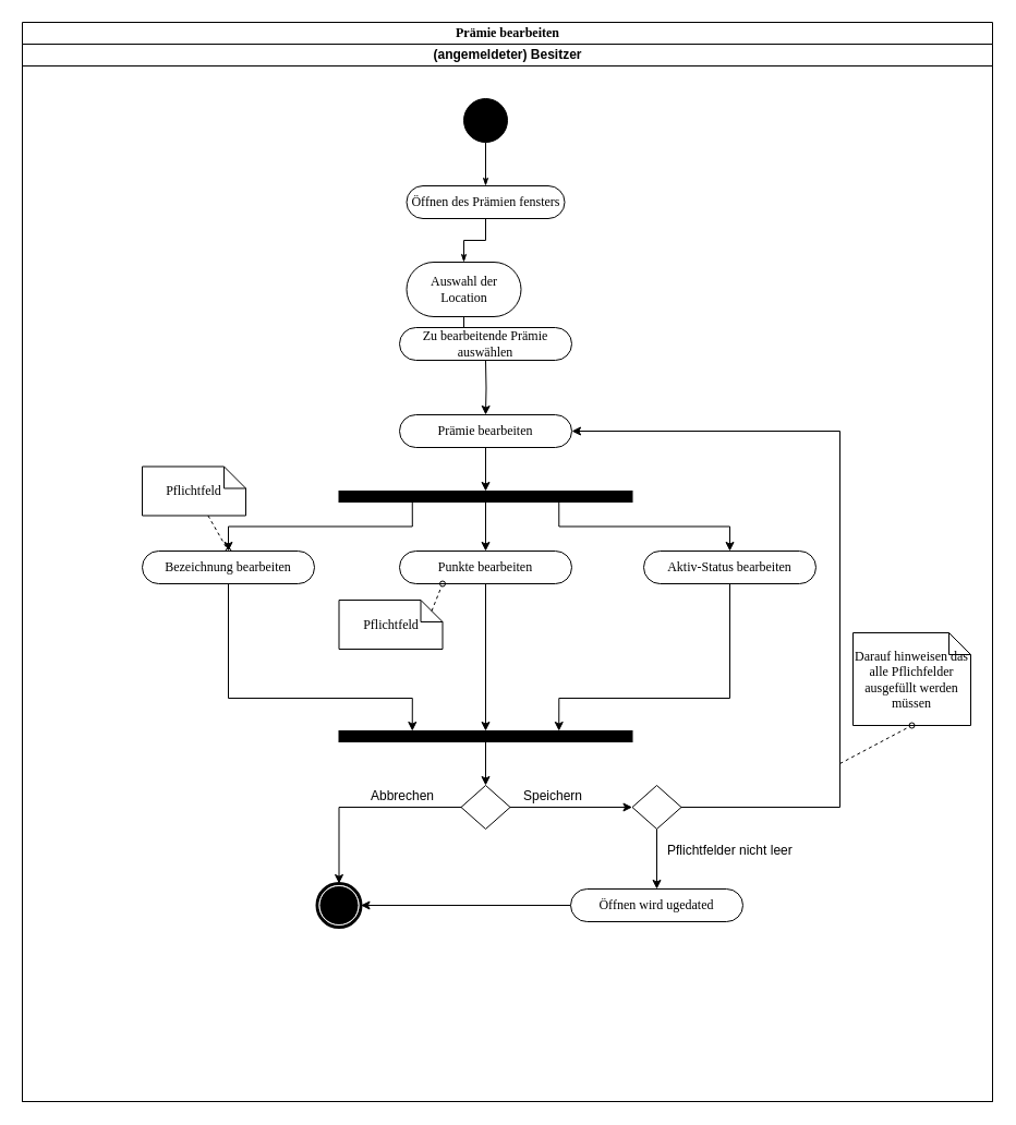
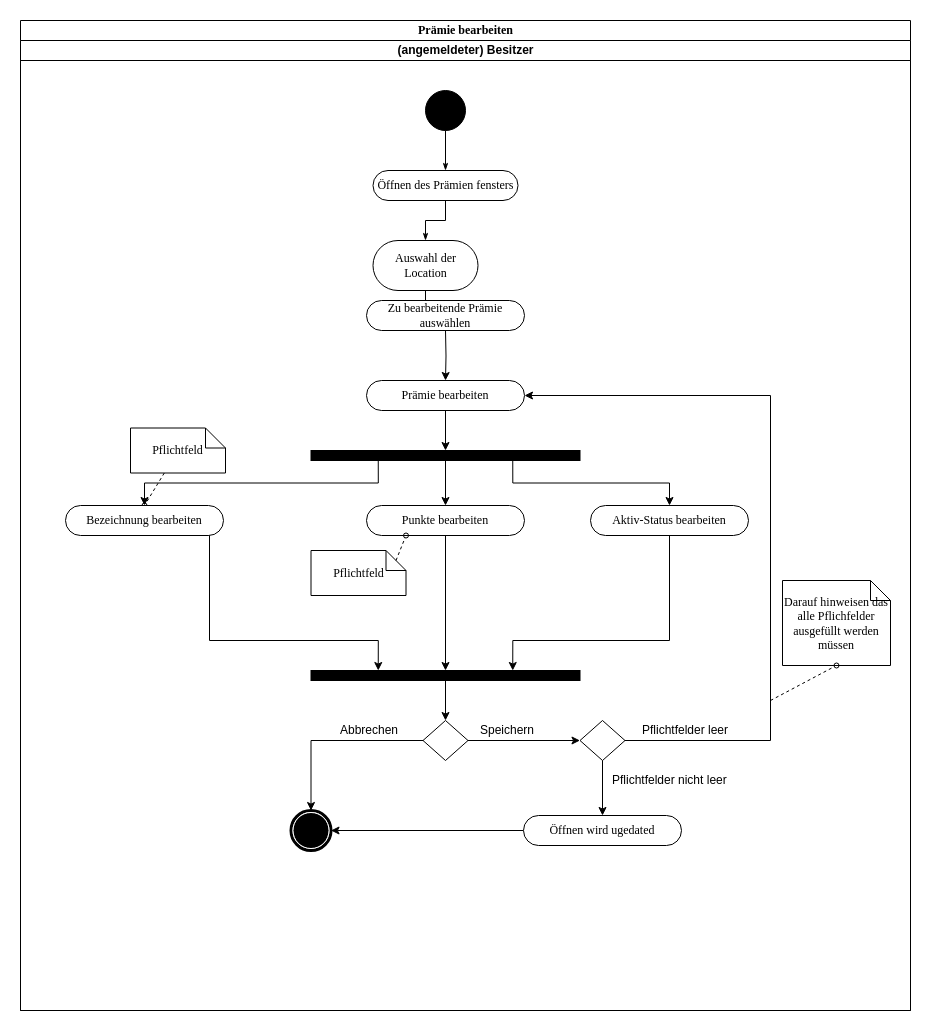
  <mxCell id="0" />
  <mxCell id="1" parent="0" />
  <mxCell id="2" value="Prämie bearbeiten" style="swimlane;html=1;childLayout=stackLayout;startSize=20;rounded=0;shadow=0;comic=0;labelBackgroundColor=none;strokeColor=#000000;strokeWidth=1;fillColor=#ffffff;fontFamily=Verdana;fontSize=12;fontColor=#000000;align=center;" parent="1" vertex="1"><mxGeometry x="20" y="20" width="890" height="990" as="geometry"><mxRectangle x="40" y="20" width="50" height="40" as="alternateBounds" /></mxGeometry></mxCell>
  <mxCell id="3" value="(angemeldeter) Besitzer" style="swimlane;html=1;startSize=20;" parent="2" vertex="1"><mxGeometry y="20" width="890" height="970" as="geometry" /></mxCell>
  <mxCell id="4" style="edgeStyle=orthogonalEdgeStyle;rounded=0;html=1;labelBackgroundColor=none;startArrow=none;startFill=0;startSize=5;endArrow=classicThin;endFill=1;endSize=5;jettySize=auto;orthogonalLoop=1;strokeColor=#000000;strokeWidth=1;fontFamily=Verdana;fontSize=12;fontColor=#000000;" parent="3" source="5" target="6" edge="1"><mxGeometry relative="1" as="geometry" /></mxCell>
  <mxCell id="5" value="" style="ellipse;whiteSpace=wrap;html=1;rounded=0;shadow=0;comic=0;labelBackgroundColor=none;strokeColor=#000000;strokeWidth=1;fillColor=#000000;fontFamily=Verdana;fontSize=12;fontColor=#000000;align=center;" parent="3" vertex="1"><mxGeometry x="405" y="50" width="40" height="40" as="geometry" /></mxCell>
  <mxCell id="6" value="Öffnen des Prämien fensters" style="rounded=1;whiteSpace=wrap;html=1;shadow=0;comic=0;labelBackgroundColor=none;strokeColor=#000000;strokeWidth=1;fillColor=#ffffff;fontFamily=Verdana;fontSize=12;fontColor=#000000;align=center;arcSize=50;" parent="3" vertex="1"><mxGeometry x="352.5" y="130" width="145" height="30" as="geometry" /></mxCell>
  <mxCell id="7" value="" style="shape=mxgraph.bpmn.shape;html=1;verticalLabelPosition=bottom;labelBackgroundColor=#ffffff;verticalAlign=top;perimeter=ellipsePerimeter;outline=end;symbol=terminate;rounded=0;shadow=0;comic=0;strokeColor=#000000;strokeWidth=1;fillColor=#ffffff;fontFamily=Verdana;fontSize=12;fontColor=#000000;align=center;" parent="3" vertex="1"><mxGeometry x="270.5" y="770" width="40" height="40" as="geometry" /></mxCell>
  <mxCell id="8" style="edgeStyle=none;rounded=0;html=1;dashed=1;labelBackgroundColor=none;startArrow=none;startFill=0;startSize=5;endArrow=oval;endFill=0;endSize=5;jettySize=auto;orthogonalLoop=1;strokeColor=#000000;strokeWidth=1;fontFamily=Verdana;fontSize=12;fontColor=#000000;entryX=0.5;entryY=0;entryDx=0;entryDy=0;" parent="3" source="9" target="17" edge="1"><mxGeometry relative="1" as="geometry"><mxPoint x="425.1" y="780" as="targetPoint" /></mxGeometry></mxCell>
  <mxCell id="9" value="Pflichtfeld" style="shape=note;whiteSpace=wrap;html=1;rounded=0;shadow=0;comic=0;labelBackgroundColor=none;strokeColor=#000000;strokeWidth=1;fillColor=#ffffff;fontFamily=Verdana;fontSize=12;fontColor=#000000;align=center;size=20;" parent="3" vertex="1"><mxGeometry x="110" y="387.5" width="95" height="45" as="geometry" /></mxCell>
  <mxCell id="10" style="edgeStyle=orthogonalEdgeStyle;rounded=0;orthogonalLoop=1;jettySize=auto;html=1;entryX=0.5;entryY=0;entryDx=0;entryDy=0;" edge="1" parent="3" source="11" target="13"><mxGeometry relative="1" as="geometry" /></mxCell>
  <mxCell id="11" value="Auswahl der Location" style="rounded=1;whiteSpace=wrap;html=1;shadow=0;comic=0;labelBackgroundColor=none;strokeColor=#000000;strokeWidth=1;fillColor=#ffffff;fontFamily=Verdana;fontSize=12;fontColor=#000000;align=center;arcSize=50;" vertex="1" parent="3"><mxGeometry x="352.5" y="200" width="105" height="50" as="geometry" /></mxCell>
  <mxCell id="12" style="edgeStyle=orthogonalEdgeStyle;rounded=0;html=1;labelBackgroundColor=none;startArrow=none;startFill=0;startSize=5;endArrow=classicThin;endFill=1;endSize=5;jettySize=auto;orthogonalLoop=1;strokeColor=#000000;strokeWidth=1;fontFamily=Verdana;fontSize=12;fontColor=#000000;exitX=0.5;exitY=1;exitDx=0;exitDy=0;entryX=0.5;entryY=0;entryDx=0;entryDy=0;" edge="1" parent="3" source="6" target="11"><mxGeometry relative="1" as="geometry"><mxPoint x="435" y="100" as="sourcePoint" /><mxPoint x="435" y="140" as="targetPoint" /></mxGeometry></mxCell>
  <mxCell id="13" value="Zu bearbeitende&amp;nbsp;Prämie auswählen" style="rounded=1;whiteSpace=wrap;html=1;shadow=0;comic=0;labelBackgroundColor=none;strokeColor=#000000;strokeWidth=1;fillColor=#ffffff;fontFamily=Verdana;fontSize=12;fontColor=#000000;align=center;arcSize=50;" vertex="1" parent="3"><mxGeometry x="346" y="260" width="158" height="30" as="geometry" /></mxCell>
  <mxCell id="14" value="" style="whiteSpace=wrap;html=1;rounded=0;shadow=0;comic=0;labelBackgroundColor=none;strokeColor=#000000;strokeWidth=1;fillColor=#000000;fontFamily=Verdana;fontSize=12;fontColor=#000000;align=center;rotation=0;" vertex="1" parent="3"><mxGeometry x="290.5" y="410" width="269" height="10" as="geometry" /></mxCell>
  <mxCell id="15" style="edgeStyle=orthogonalEdgeStyle;rounded=0;orthogonalLoop=1;jettySize=auto;html=1;exitX=0.5;exitY=1;exitDx=0;exitDy=0;entryX=0.5;entryY=0;entryDx=0;entryDy=0;" edge="1" parent="3" source="14" target="20"><mxGeometry relative="1" as="geometry"><mxPoint x="517" y="455" as="sourcePoint" /><mxPoint x="424" y="465" as="targetPoint" /></mxGeometry></mxCell>
  <mxCell id="16" style="edgeStyle=orthogonalEdgeStyle;rounded=0;orthogonalLoop=1;jettySize=auto;html=1;exitX=0.5;exitY=1;exitDx=0;exitDy=0;entryX=0.25;entryY=0;entryDx=0;entryDy=0;" edge="1" parent="3" source="17" target="27"><mxGeometry relative="1" as="geometry"><Array as="points"><mxPoint x="189" y="600" /><mxPoint x="358" y="600" /></Array></mxGeometry></mxCell>
- <mxCell id="17" value="Bezeichnung bearbeiten" style="rounded=1;whiteSpace=wrap;html=1;shadow=0;comic=0;labelBackgroundColor=none;strokeColor=#000000;strokeWidth=1;fillColor=#ffffff;fontFamily=Verdana;fontSize=12;fontColor=#000000;align=center;arcSize=50;" vertex="1" parent="3"><mxGeometry x="110" y="465" width="158" height="30" as="geometry" /></mxCell>
+ <mxCell id="17" value="Bezeichnung bearbeiten" style="rounded=1;whiteSpace=wrap;html=1;shadow=0;comic=0;labelBackgroundColor=none;strokeColor=#000000;strokeWidth=1;fillColor=#ffffff;fontFamily=Verdana;fontSize=12;fontColor=#000000;align=center;arcSize=50;" vertex="1" parent="3"><mxGeometry x="45" y="465" width="158" height="30" as="geometry" /></mxCell>
  <mxCell id="18" style="edgeStyle=orthogonalEdgeStyle;rounded=0;orthogonalLoop=1;jettySize=auto;html=1;exitX=0.25;exitY=1;exitDx=0;exitDy=0;entryX=0.5;entryY=0;entryDx=0;entryDy=0;" edge="1" parent="3" source="14" target="17"><mxGeometry relative="1" as="geometry"><mxPoint x="434" y="305" as="sourcePoint" /><mxPoint x="259" y="455" as="targetPoint" /></mxGeometry></mxCell>
  <mxCell id="19" style="edgeStyle=orthogonalEdgeStyle;rounded=0;orthogonalLoop=1;jettySize=auto;html=1;exitX=0.5;exitY=1;exitDx=0;exitDy=0;entryX=0.5;entryY=0;entryDx=0;entryDy=0;" edge="1" parent="3" source="20" target="27"><mxGeometry relative="1" as="geometry" /></mxCell>
  <mxCell id="20" value="Punkte bearbeiten" style="rounded=1;whiteSpace=wrap;html=1;shadow=0;comic=0;labelBackgroundColor=none;strokeColor=#000000;strokeWidth=1;fillColor=#ffffff;fontFamily=Verdana;fontSize=12;fontColor=#000000;align=center;arcSize=50;" vertex="1" parent="3"><mxGeometry x="346" y="465" width="158" height="30" as="geometry" /></mxCell>
  <mxCell id="21" style="edgeStyle=orthogonalEdgeStyle;rounded=0;orthogonalLoop=1;jettySize=auto;html=1;exitX=0.5;exitY=1;exitDx=0;exitDy=0;entryX=0.5;entryY=0;entryDx=0;entryDy=0;" edge="1" parent="3" source="22" target="14"><mxGeometry relative="1" as="geometry" /></mxCell>
  <mxCell id="22" value="Prämie bearbeiten" style="rounded=1;whiteSpace=wrap;html=1;shadow=0;comic=0;labelBackgroundColor=none;strokeColor=#000000;strokeWidth=1;fillColor=#ffffff;fontFamily=Verdana;fontSize=12;fontColor=#000000;align=center;arcSize=50;" vertex="1" parent="3"><mxGeometry x="346" y="340" width="158" height="30" as="geometry" /></mxCell>
  <mxCell id="23" style="edgeStyle=orthogonalEdgeStyle;rounded=0;orthogonalLoop=1;jettySize=auto;html=1;exitX=0.5;exitY=1;exitDx=0;exitDy=0;entryX=0.75;entryY=0;entryDx=0;entryDy=0;" edge="1" parent="3" source="24" target="27"><mxGeometry relative="1" as="geometry"><Array as="points"><mxPoint x="649" y="600" /><mxPoint x="492" y="600" /></Array></mxGeometry></mxCell>
  <mxCell id="24" value="Aktiv-Status bearbeiten" style="rounded=1;whiteSpace=wrap;html=1;shadow=0;comic=0;labelBackgroundColor=none;strokeColor=#000000;strokeWidth=1;fillColor=#ffffff;fontFamily=Verdana;fontSize=12;fontColor=#000000;align=center;arcSize=50;" vertex="1" parent="3"><mxGeometry x="570" y="465" width="158" height="30" as="geometry" /></mxCell>
  <mxCell id="25" style="edgeStyle=orthogonalEdgeStyle;rounded=0;orthogonalLoop=1;jettySize=auto;html=1;exitX=0.75;exitY=1;exitDx=0;exitDy=0;entryX=0.5;entryY=0;entryDx=0;entryDy=0;" edge="1" parent="3" source="14" target="24"><mxGeometry relative="1" as="geometry"><mxPoint x="434" y="425" as="sourcePoint" /><mxPoint x="659" y="465" as="targetPoint" /></mxGeometry></mxCell>
  <mxCell id="26" style="edgeStyle=orthogonalEdgeStyle;rounded=0;orthogonalLoop=1;jettySize=auto;html=1;exitX=0.5;exitY=1;exitDx=0;exitDy=0;entryX=0.5;entryY=0;entryDx=0;entryDy=0;" edge="1" parent="3" source="27" target="30"><mxGeometry relative="1" as="geometry" /></mxCell>
  <mxCell id="27" value="" style="whiteSpace=wrap;html=1;rounded=0;shadow=0;comic=0;labelBackgroundColor=none;strokeColor=#000000;strokeWidth=1;fillColor=#000000;fontFamily=Verdana;fontSize=12;fontColor=#000000;align=center;rotation=0;" vertex="1" parent="3"><mxGeometry x="290.5" y="630" width="269" height="10" as="geometry" /></mxCell>
  <mxCell id="28" value="Pflichtfeld" style="shape=note;whiteSpace=wrap;html=1;rounded=0;shadow=0;comic=0;labelBackgroundColor=none;strokeColor=#000000;strokeWidth=1;fillColor=#ffffff;fontFamily=Verdana;fontSize=12;fontColor=#000000;align=center;size=20;" vertex="1" parent="3"><mxGeometry x="290.5" y="510" width="95" height="45" as="geometry" /></mxCell>
  <mxCell id="29" style="edgeStyle=none;rounded=0;html=1;dashed=1;labelBackgroundColor=none;startArrow=none;startFill=0;startSize=5;endArrow=oval;endFill=0;endSize=5;jettySize=auto;orthogonalLoop=1;strokeColor=#000000;strokeWidth=1;fontFamily=Verdana;fontSize=12;fontColor=#000000;entryX=0.25;entryY=1;entryDx=0;entryDy=0;exitX=0;exitY=0;exitDx=85;exitDy=10;exitPerimeter=0;" edge="1" parent="3" source="28" target="20"><mxGeometry relative="1" as="geometry"><mxPoint x="180.386" y="442.5" as="sourcePoint" /><mxPoint x="199" y="475" as="targetPoint" /></mxGeometry></mxCell>
  <mxCell id="30" value="" style="rhombus;whiteSpace=wrap;html=1;" vertex="1" parent="3"><mxGeometry x="402.5" y="680" width="45" height="40" as="geometry" /></mxCell>
  <mxCell id="31" value="Abbrechen" style="text;html=1;resizable=0;points=[];autosize=1;align=left;verticalAlign=top;spacingTop=-4;" vertex="1" parent="3"><mxGeometry x="318" y="680" width="70" height="20" as="geometry" /></mxCell>
  <mxCell id="32" style="edgeStyle=orthogonalEdgeStyle;rounded=0;orthogonalLoop=1;jettySize=auto;html=1;exitX=0;exitY=0.5;exitDx=0;exitDy=0;entryX=0.5;entryY=0;entryDx=0;entryDy=0;" edge="1" parent="3" source="30" target="7"><mxGeometry relative="1" as="geometry"><mxPoint x="290" y="760" as="targetPoint" /></mxGeometry></mxCell>
  <mxCell id="33" value="Speichern" style="text;html=1;resizable=0;points=[];autosize=1;align=left;verticalAlign=top;spacingTop=-4;" vertex="1" parent="3"><mxGeometry x="457.5" y="680" width="70" height="20" as="geometry" /></mxCell>
  <mxCell id="34" style="edgeStyle=orthogonalEdgeStyle;rounded=0;orthogonalLoop=1;jettySize=auto;html=1;entryX=1;entryY=0.5;entryDx=0;entryDy=0;" edge="1" parent="3" source="35" target="22"><mxGeometry relative="1" as="geometry"><Array as="points"><mxPoint x="750" y="700" /><mxPoint x="750" y="355" /></Array></mxGeometry></mxCell>
  <mxCell id="35" value="" style="rhombus;whiteSpace=wrap;html=1;" vertex="1" parent="3"><mxGeometry x="559.5" y="680" width="45" height="40" as="geometry" /></mxCell>
  <mxCell id="36" style="edgeStyle=orthogonalEdgeStyle;rounded=0;orthogonalLoop=1;jettySize=auto;html=1;exitX=1;exitY=0.5;exitDx=0;exitDy=0;entryX=0;entryY=0.5;entryDx=0;entryDy=0;" edge="1" parent="3" source="30" target="35"><mxGeometry relative="1" as="geometry"><mxPoint x="560" y="700" as="targetPoint" /></mxGeometry></mxCell>
+ <mxCell id="37" value="Pflichtfelder leer" style="text;html=1;resizable=0;points=[];autosize=1;align=left;verticalAlign=top;spacingTop=-4;" vertex="1" parent="3"><mxGeometry x="620" y="680" width="100" height="20" as="geometry" /></mxCell>
  <mxCell id="38" value="Pflichtfelder nicht leer" style="text;html=1;resizable=0;points=[];autosize=1;align=left;verticalAlign=top;spacingTop=-4;" vertex="1" parent="3"><mxGeometry x="590" y="730" width="130" height="20" as="geometry" /></mxCell>
  <mxCell id="39" style="edgeStyle=orthogonalEdgeStyle;rounded=0;orthogonalLoop=1;jettySize=auto;html=1;exitX=0;exitY=0.5;exitDx=0;exitDy=0;entryX=1;entryY=0.5;entryDx=0;entryDy=0;" edge="1" parent="3" source="40" target="7"><mxGeometry relative="1" as="geometry" /></mxCell>
  <mxCell id="40" value="Öffnen wird ugedated" style="rounded=1;whiteSpace=wrap;html=1;shadow=0;comic=0;labelBackgroundColor=none;strokeColor=#000000;strokeWidth=1;fillColor=#ffffff;fontFamily=Verdana;fontSize=12;fontColor=#000000;align=center;arcSize=50;" vertex="1" parent="3"><mxGeometry x="503" y="775" width="158" height="30" as="geometry" /></mxCell>
  <mxCell id="41" style="edgeStyle=orthogonalEdgeStyle;rounded=0;orthogonalLoop=1;jettySize=auto;html=1;exitX=0.5;exitY=1;exitDx=0;exitDy=0;entryX=0.5;entryY=0;entryDx=0;entryDy=0;" edge="1" parent="3" source="35" target="40"><mxGeometry relative="1" as="geometry"><mxPoint x="582" y="770" as="targetPoint" /></mxGeometry></mxCell>
  <mxCell id="42" value="Darauf hinweisen das alle Pflichfelder ausgefüllt werden müssen" style="shape=note;whiteSpace=wrap;html=1;rounded=0;shadow=0;comic=0;labelBackgroundColor=none;strokeColor=#000000;strokeWidth=1;fillColor=#ffffff;fontFamily=Verdana;fontSize=12;fontColor=#000000;align=center;size=20;" vertex="1" parent="3"><mxGeometry x="762" y="540" width="108" height="85" as="geometry" /></mxCell>
  <mxCell id="43" style="edgeStyle=orthogonalEdgeStyle;rounded=0;orthogonalLoop=1;jettySize=auto;html=1;entryX=0.5;entryY=0;entryDx=0;entryDy=0;" edge="1" parent="1" target="22"><mxGeometry relative="1" as="geometry"><mxPoint x="445" y="330" as="sourcePoint" /><mxPoint x="455" y="310" as="targetPoint" /></mxGeometry></mxCell>
  <mxCell id="44" style="edgeStyle=none;rounded=0;html=1;dashed=1;labelBackgroundColor=none;startArrow=none;startFill=0;startSize=5;endArrow=oval;endFill=0;endSize=5;jettySize=auto;orthogonalLoop=1;strokeColor=#000000;strokeWidth=1;fontFamily=Verdana;fontSize=12;fontColor=#000000;entryX=0.5;entryY=1;entryDx=0;entryDy=0;entryPerimeter=0;" edge="1" parent="1" target="42"><mxGeometry relative="1" as="geometry"><mxPoint x="770" y="700" as="sourcePoint" /><mxPoint x="219" y="515" as="targetPoint" /></mxGeometry></mxCell>
